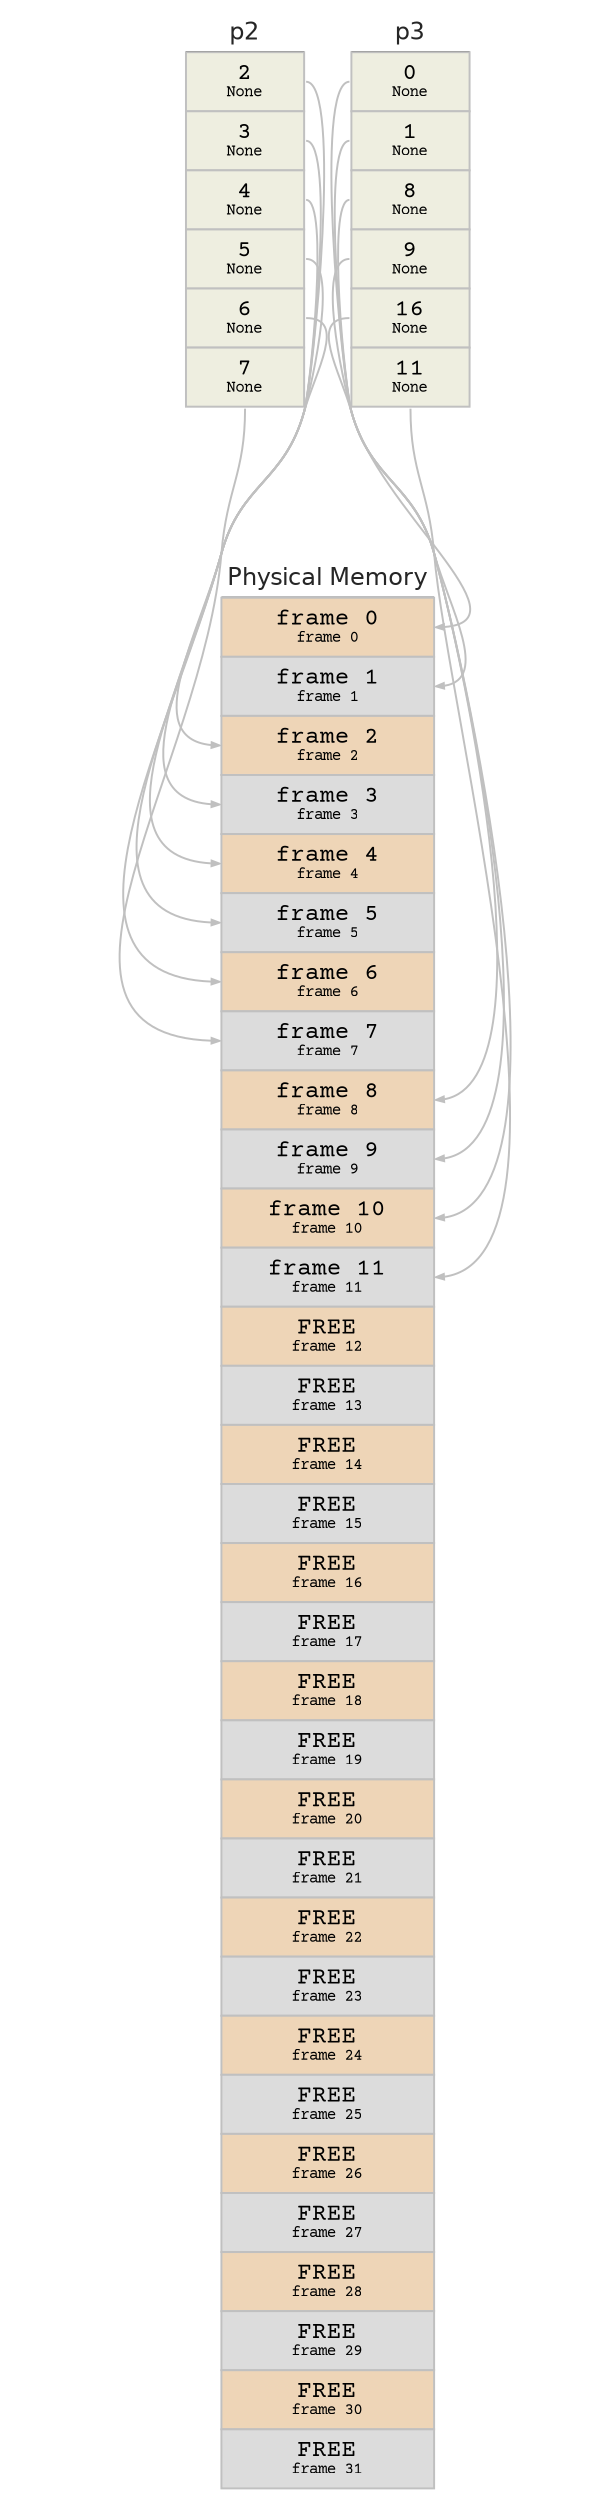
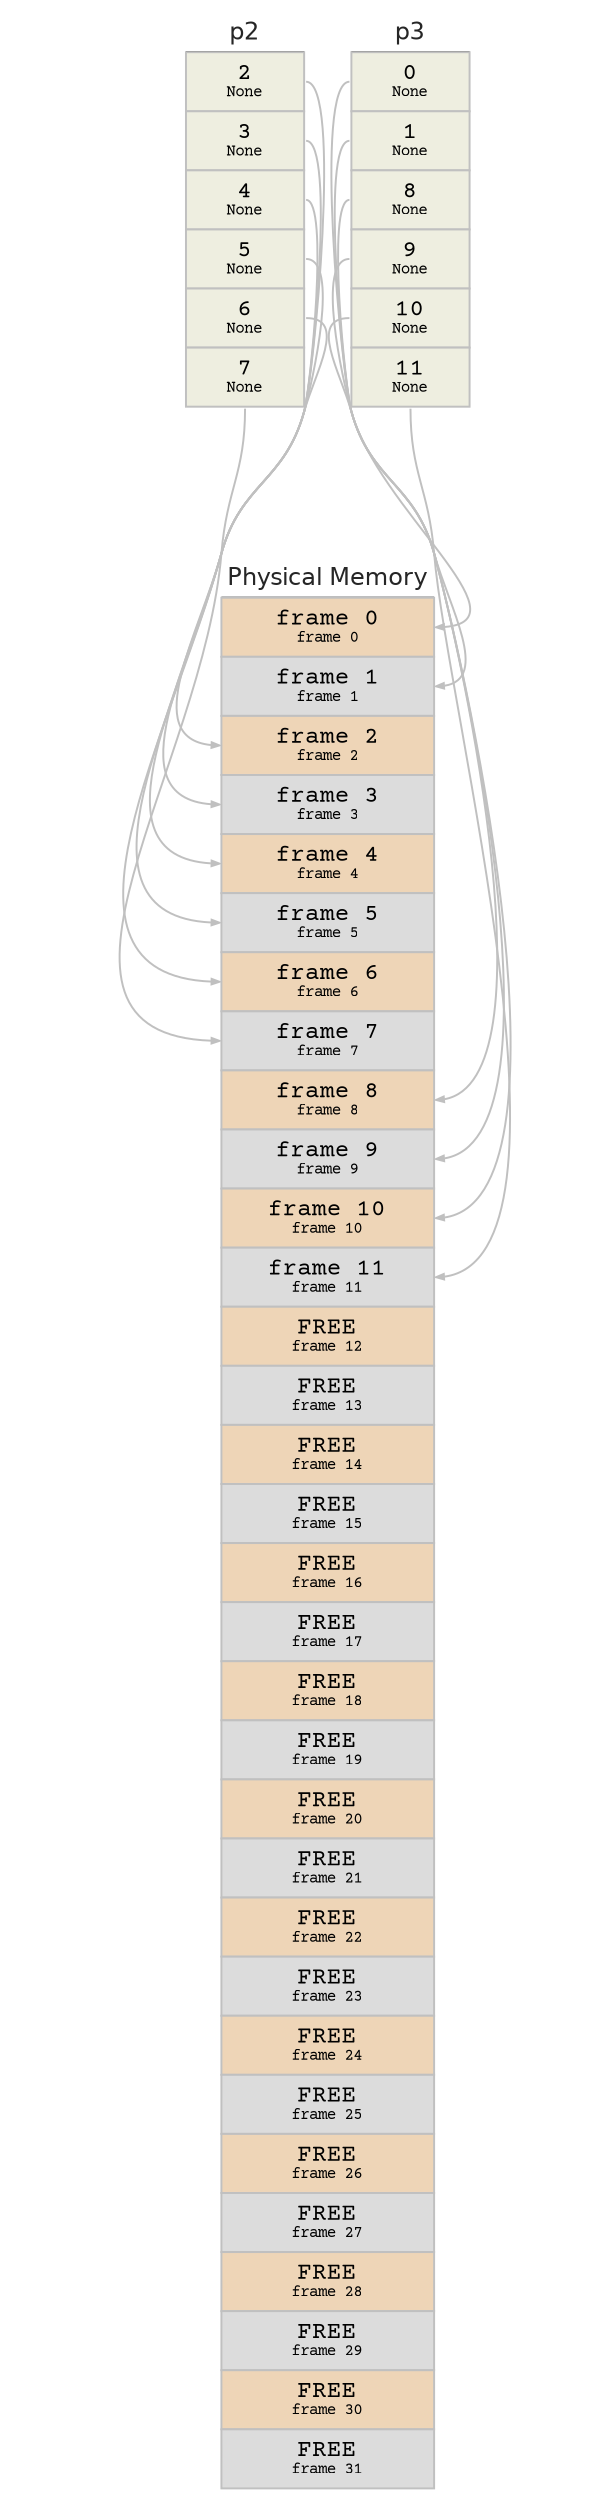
  digraph {
    fontname="Courier Prime"
    rankdir=TB
    ranksep=1.0
    node [fontname="Courier Prime" fontsize=10 margin="0.04 0.04" shape=none]
    edge [arrowsize=0.4 color=grey tailport=0 fontname="Courier Prime"]
    n1 [height=0.2 label=<<table border="0.1" cellborder="1" cellspacing="0"><TR><TD sides="b"><font face="helvetica" color="grey15" point-size="12">Physical Memory</font></TD></TR><tr><td align="text" color="grey" bgcolor="bisque2" height="30" width="60" port="0"><font point-size="12">frame 0</font><br></br><font point-size="8">frame 0</font></td></tr><tr><td align="text" color="grey" bgcolor="gainsboro" height="30" width="60" port="1"><font point-size="12">frame 1</font><br></br><font point-size="8">frame 1</font></td></tr><tr><td align="text" color="grey" bgcolor="bisque2" height="30" width="60" port="2"><font point-size="12">frame 2</font><br></br><font point-size="8">frame 2</font></td></tr><tr><td align="text" color="grey" bgcolor="gainsboro" height="30" width="60" port="3"><font point-size="12">frame 3</font><br></br><font point-size="8">frame 3</font></td></tr><tr><td align="text" color="grey" bgcolor="bisque2" height="30" width="60" port="4"><font point-size="12">frame 4</font><br></br><font point-size="8">frame 4</font></td></tr><tr><td align="text" color="grey" bgcolor="gainsboro" height="30" width="60" port="5"><font point-size="12">frame 5</font><br></br><font point-size="8">frame 5</font></td></tr><tr><td align="text" color="grey" bgcolor="bisque2" height="30" width="60" port="6"><font point-size="12">frame 6</font><br></br><font point-size="8">frame 6</font></td></tr><tr><td align="text" color="grey" bgcolor="gainsboro" height="30" width="60" port="7"><font point-size="12">frame 7</font><br></br><font point-size="8">frame 7</font></td></tr><tr><td align="text" color="grey" bgcolor="bisque2" height="30" width="60" port="8"><font point-size="12">frame 8</font><br></br><font point-size="8">frame 8</font></td></tr><tr><td align="text" color="grey" bgcolor="gainsboro" height="30" width="60" port="9"><font point-size="12">frame 9</font><br></br><font point-size="8">frame 9</font></td></tr><tr><td align="text" color="grey" bgcolor="bisque2" height="30" width="60" port="10"><font point-size="12">frame 10</font><br></br><font point-size="8">frame 10</font></td></tr><tr><td align="text" color="grey" bgcolor="gainsboro" height="30" width="60" port="11"><font point-size="12">frame 11</font><br></br><font point-size="8">frame 11</font></td></tr><tr><td align="text" color="grey" bgcolor="bisque2" height="30" width="60" port="12"><font point-size="12">FREE</font><br></br><font point-size="8">frame 12</font></td></tr><tr><td align="text" color="grey" bgcolor="gainsboro" height="30" width="60" port="13"><font point-size="12">FREE</font><br></br><font point-size="8">frame 13</font></td></tr><tr><td align="text" color="grey" bgcolor="bisque2" height="30" width="60" port="14"><font point-size="12">FREE</font><br></br><font point-size="8">frame 14</font></td></tr><tr><td align="text" color="grey" bgcolor="gainsboro" height="30" width="60" port="15"><font point-size="12">FREE</font><br></br><font point-size="8">frame 15</font></td></tr><tr><td align="text" color="grey" bgcolor="bisque2" height="30" width="60" port="16"><font point-size="12">FREE</font><br></br><font point-size="8">frame 16</font></td></tr><tr><td align="text" color="grey" bgcolor="gainsboro" height="30" width="60" port="17"><font point-size="12">FREE</font><br></br><font point-size="8">frame 17</font></td></tr><tr><td align="text" color="grey" bgcolor="bisque2" height="30" width="60" port="18"><font point-size="12">FREE</font><br></br><font point-size="8">frame 18</font></td></tr><tr><td align="text" color="grey" bgcolor="gainsboro" height="30" width="60" port="19"><font point-size="12">FREE</font><br></br><font point-size="8">frame 19</font></td></tr><tr><td align="text" color="grey" bgcolor="bisque2" height="30" width="60" port="20"><font point-size="12">FREE</font><br></br><font point-size="8">frame 20</font></td></tr><tr><td align="text" color="grey" bgcolor="gainsboro" height="30" width="60" port="21"><font point-size="12">FREE</font><br></br><font point-size="8">frame 21</font></td></tr><tr><td align="text" color="grey" bgcolor="bisque2" height="30" width="60" port="22"><font point-size="12">FREE</font><br></br><font point-size="8">frame 22</font></td></tr><tr><td align="text" color="grey" bgcolor="gainsboro" height="30" width="60" port="23"><font point-size="12">FREE</font><br></br><font point-size="8">frame 23</font></td></tr><tr><td align="text" color="grey" bgcolor="bisque2" height="30" width="60" port="24"><font point-size="12">FREE</font><br></br><font point-size="8">frame 24</font></td></tr><tr><td align="text" color="grey" bgcolor="gainsboro" height="30" width="60" port="25"><font point-size="12">FREE</font><br></br><font point-size="8">frame 25</font></td></tr><tr><td align="text" color="grey" bgcolor="bisque2" height="30" width="60" port="26"><font point-size="12">FREE</font><br></br><font point-size="8">frame 26</font></td></tr><tr><td align="text" color="grey" bgcolor="gainsboro" height="30" width="60" port="27"><font point-size="12">FREE</font><br></br><font point-size="8">frame 27</font></td></tr><tr><td align="text" color="grey" bgcolor="bisque2" height="30" width="60" port="28"><font point-size="12">FREE</font><br></br><font point-size="8">frame 28</font></td></tr><tr><td align="text" color="grey" bgcolor="gainsboro" height="30" width="60" port="29"><font point-size="12">FREE</font><br></br><font point-size="8">frame 29</font></td></tr><tr><td align="text" color="grey" bgcolor="bisque2" height="30" width="60" port="30"><font point-size="12">FREE</font><br></br><font point-size="8">frame 30</font></td></tr><tr><td align="text" color="grey" bgcolor="gainsboro" height="30" width="60" port="31"><font point-size="12">FREE</font><br></br><font point-size="8">frame 31</font></td></tr></table>> width=0.4]
    n2 [height=0.2 label=<<table border="0.1" cellborder="1" cellspacing="0"><TR><TD sides="b"><font face="helvetica" color="grey15" point-size="12">p2</font></TD></TR><tr><td align="text" color="grey" bgcolor="ivory2" height="30" width="60" port="0"><font point-size="12">2</font><br></br><font point-size="8">None</font></td></tr><tr><td align="text" color="grey" bgcolor="ivory2" height="30" width="60" port="1"><font point-size="12">3</font><br></br><font point-size="8">None</font></td></tr><tr><td align="text" color="grey" bgcolor="ivory2" height="30" width="60" port="2"><font point-size="12">4</font><br></br><font point-size="8">None</font></td></tr><tr><td align="text" color="grey" bgcolor="ivory2" height="30" width="60" port="3"><font point-size="12">5</font><br></br><font point-size="8">None</font></td></tr><tr><td align="text" color="grey" bgcolor="ivory2" height="30" width="60" port="4"><font point-size="12">6</font><br></br><font point-size="8">None</font></td></tr><tr><td align="text" color="grey" bgcolor="ivory2" height="30" width="60" port="5"><font point-size="12">7</font><br></br><font point-size="8">None</font></td></tr></table>> width=0.4]
-   n3 [height=0.2 label=<<table border="0.1" cellborder="1" cellspacing="0"><TR><TD sides="b"><font face="helvetica" color="grey15" point-size="12">p3</font></TD></TR><tr><td align="text" color="grey" bgcolor="ivory2" height="30" width="60" port="0"><font point-size="12">0</font><br></br><font point-size="8">None</font></td></tr><tr><td align="text" color="grey" bgcolor="ivory2" height="30" width="60" port="1"><font point-size="12">1</font><br></br><font point-size="8">None</font></td></tr><tr><td align="text" color="grey" bgcolor="ivory2" height="30" width="60" port="2"><font point-size="12">8</font><br></br><font point-size="8">None</font></td></tr><tr><td align="text" color="grey" bgcolor="ivory2" height="30" width="60" port="3"><font point-size="12">9</font><br></br><font point-size="8">None</font></td></tr><tr><td align="text" color="grey" bgcolor="ivory2" height="30" width="60" port="4"><font point-size="12">16</font><br></br><font point-size="8">None</font></td></tr><tr><td align="text" color="grey" bgcolor="ivory2" height="30" width="60" port="5"><font point-size="12">11</font><br></br><font point-size="8">None</font></td></tr></table>> width=0.4]
+   n3 [height=0.2 label=<<table border="0.1" cellborder="1" cellspacing="0"><TR><TD sides="b"><font face="helvetica" color="grey15" point-size="12">p3</font></TD></TR><tr><td align="text" color="grey" bgcolor="ivory2" height="30" width="60" port="0"><font point-size="12">0</font><br></br><font point-size="8">None</font></td></tr><tr><td align="text" color="grey" bgcolor="ivory2" height="30" width="60" port="1"><font point-size="12">1</font><br></br><font point-size="8">None</font></td></tr><tr><td align="text" color="grey" bgcolor="ivory2" height="30" width="60" port="2"><font point-size="12">8</font><br></br><font point-size="8">None</font></td></tr><tr><td align="text" color="grey" bgcolor="ivory2" height="30" width="60" port="3"><font point-size="12">9</font><br></br><font point-size="8">None</font></td></tr><tr><td align="text" color="grey" bgcolor="ivory2" height="30" width="60" port="4"><font point-size="12">10</font><br></br><font point-size="8">None</font></td></tr><tr><td align="text" color="grey" bgcolor="ivory2" height="30" width="60" port="5"><font point-size="12">11</font><br></br><font point-size="8">None</font></td></tr></table>> width=0.4]
    subgraph sub_1 {
      rank=sink
      n1
    }
    subgraph sub_2 {
      rank=source
      n2
      n3
    }
    n2 -> n1 [headport=2]
    n2 -> n1 [headport=3 tailport=1]
    n2 -> n1 [headport=4 tailport=2]
    n2 -> n1 [headport=5 tailport=3]
    n2 -> n1 [headport=6 tailport=4]
    n2 -> n1 [headport=7 tailport=5]
    n3 -> n1 [headport=0]
    n3 -> n1 [headport=1 tailport=1]
    n3 -> n1 [headport=8 tailport=2]
    n3 -> n1 [headport=9 tailport=3]
    n3 -> n1 [headport=10 tailport=4]
    n3 -> n1 [headport=11 tailport=5]
  }
